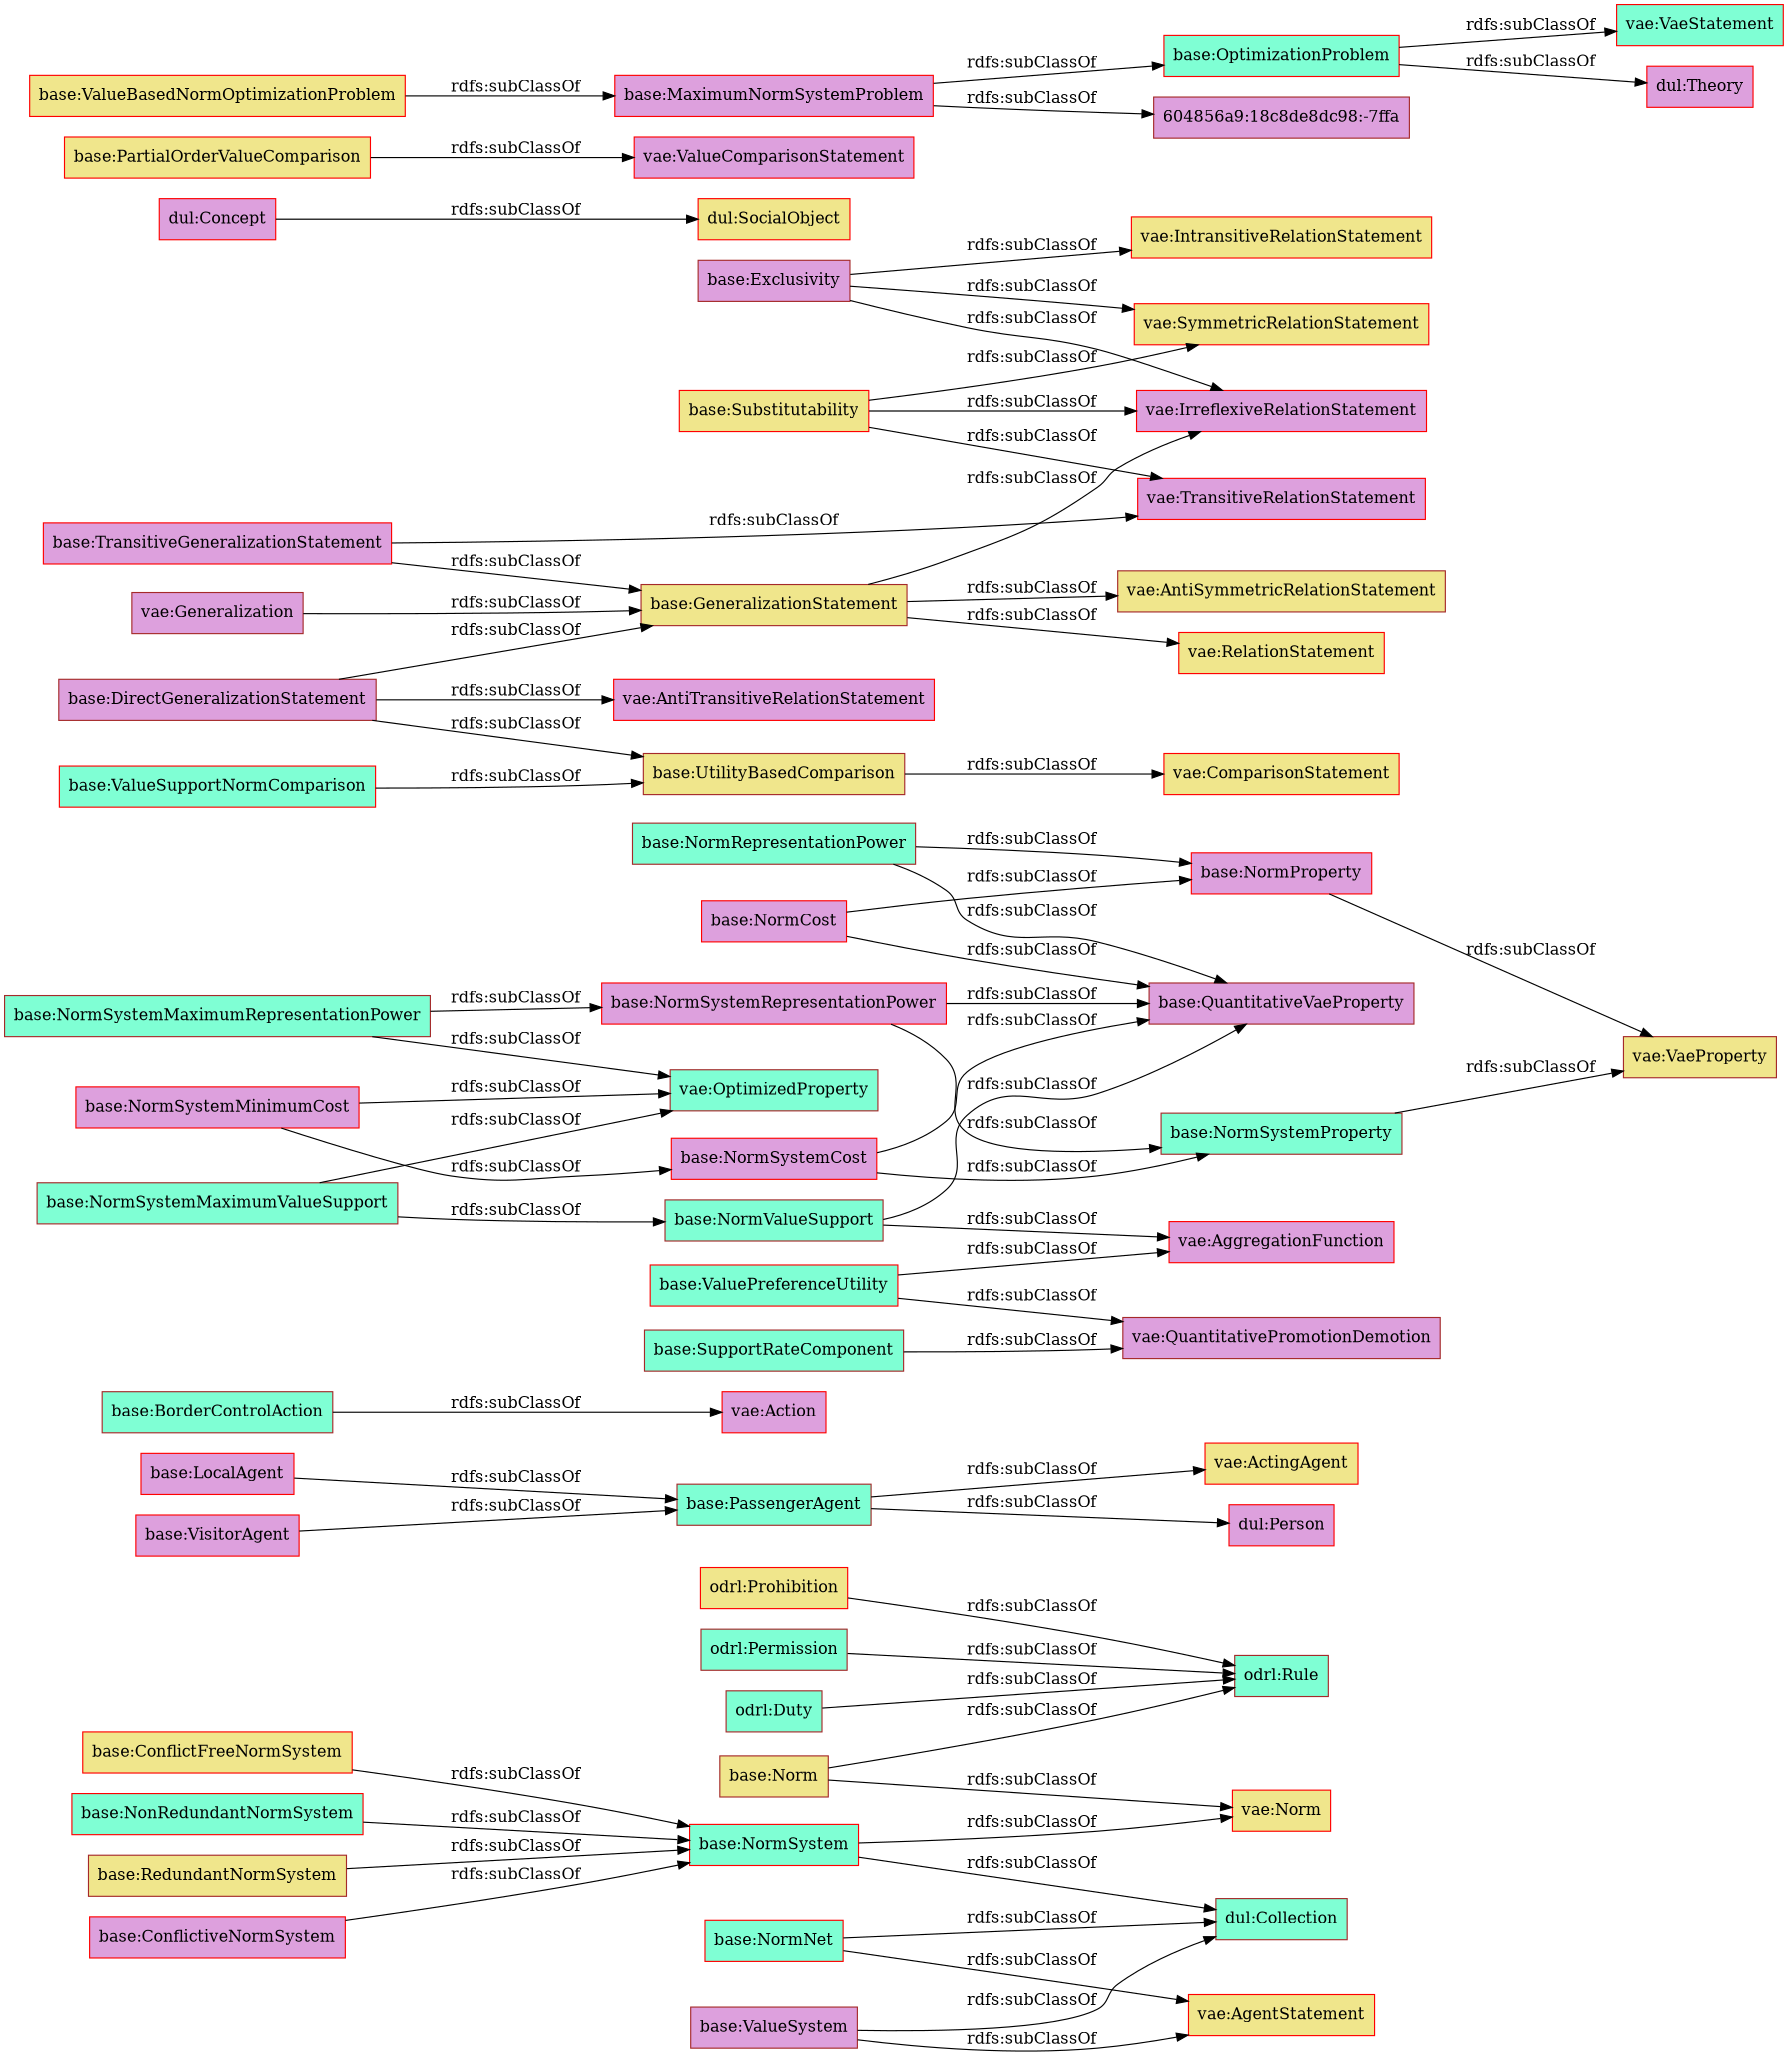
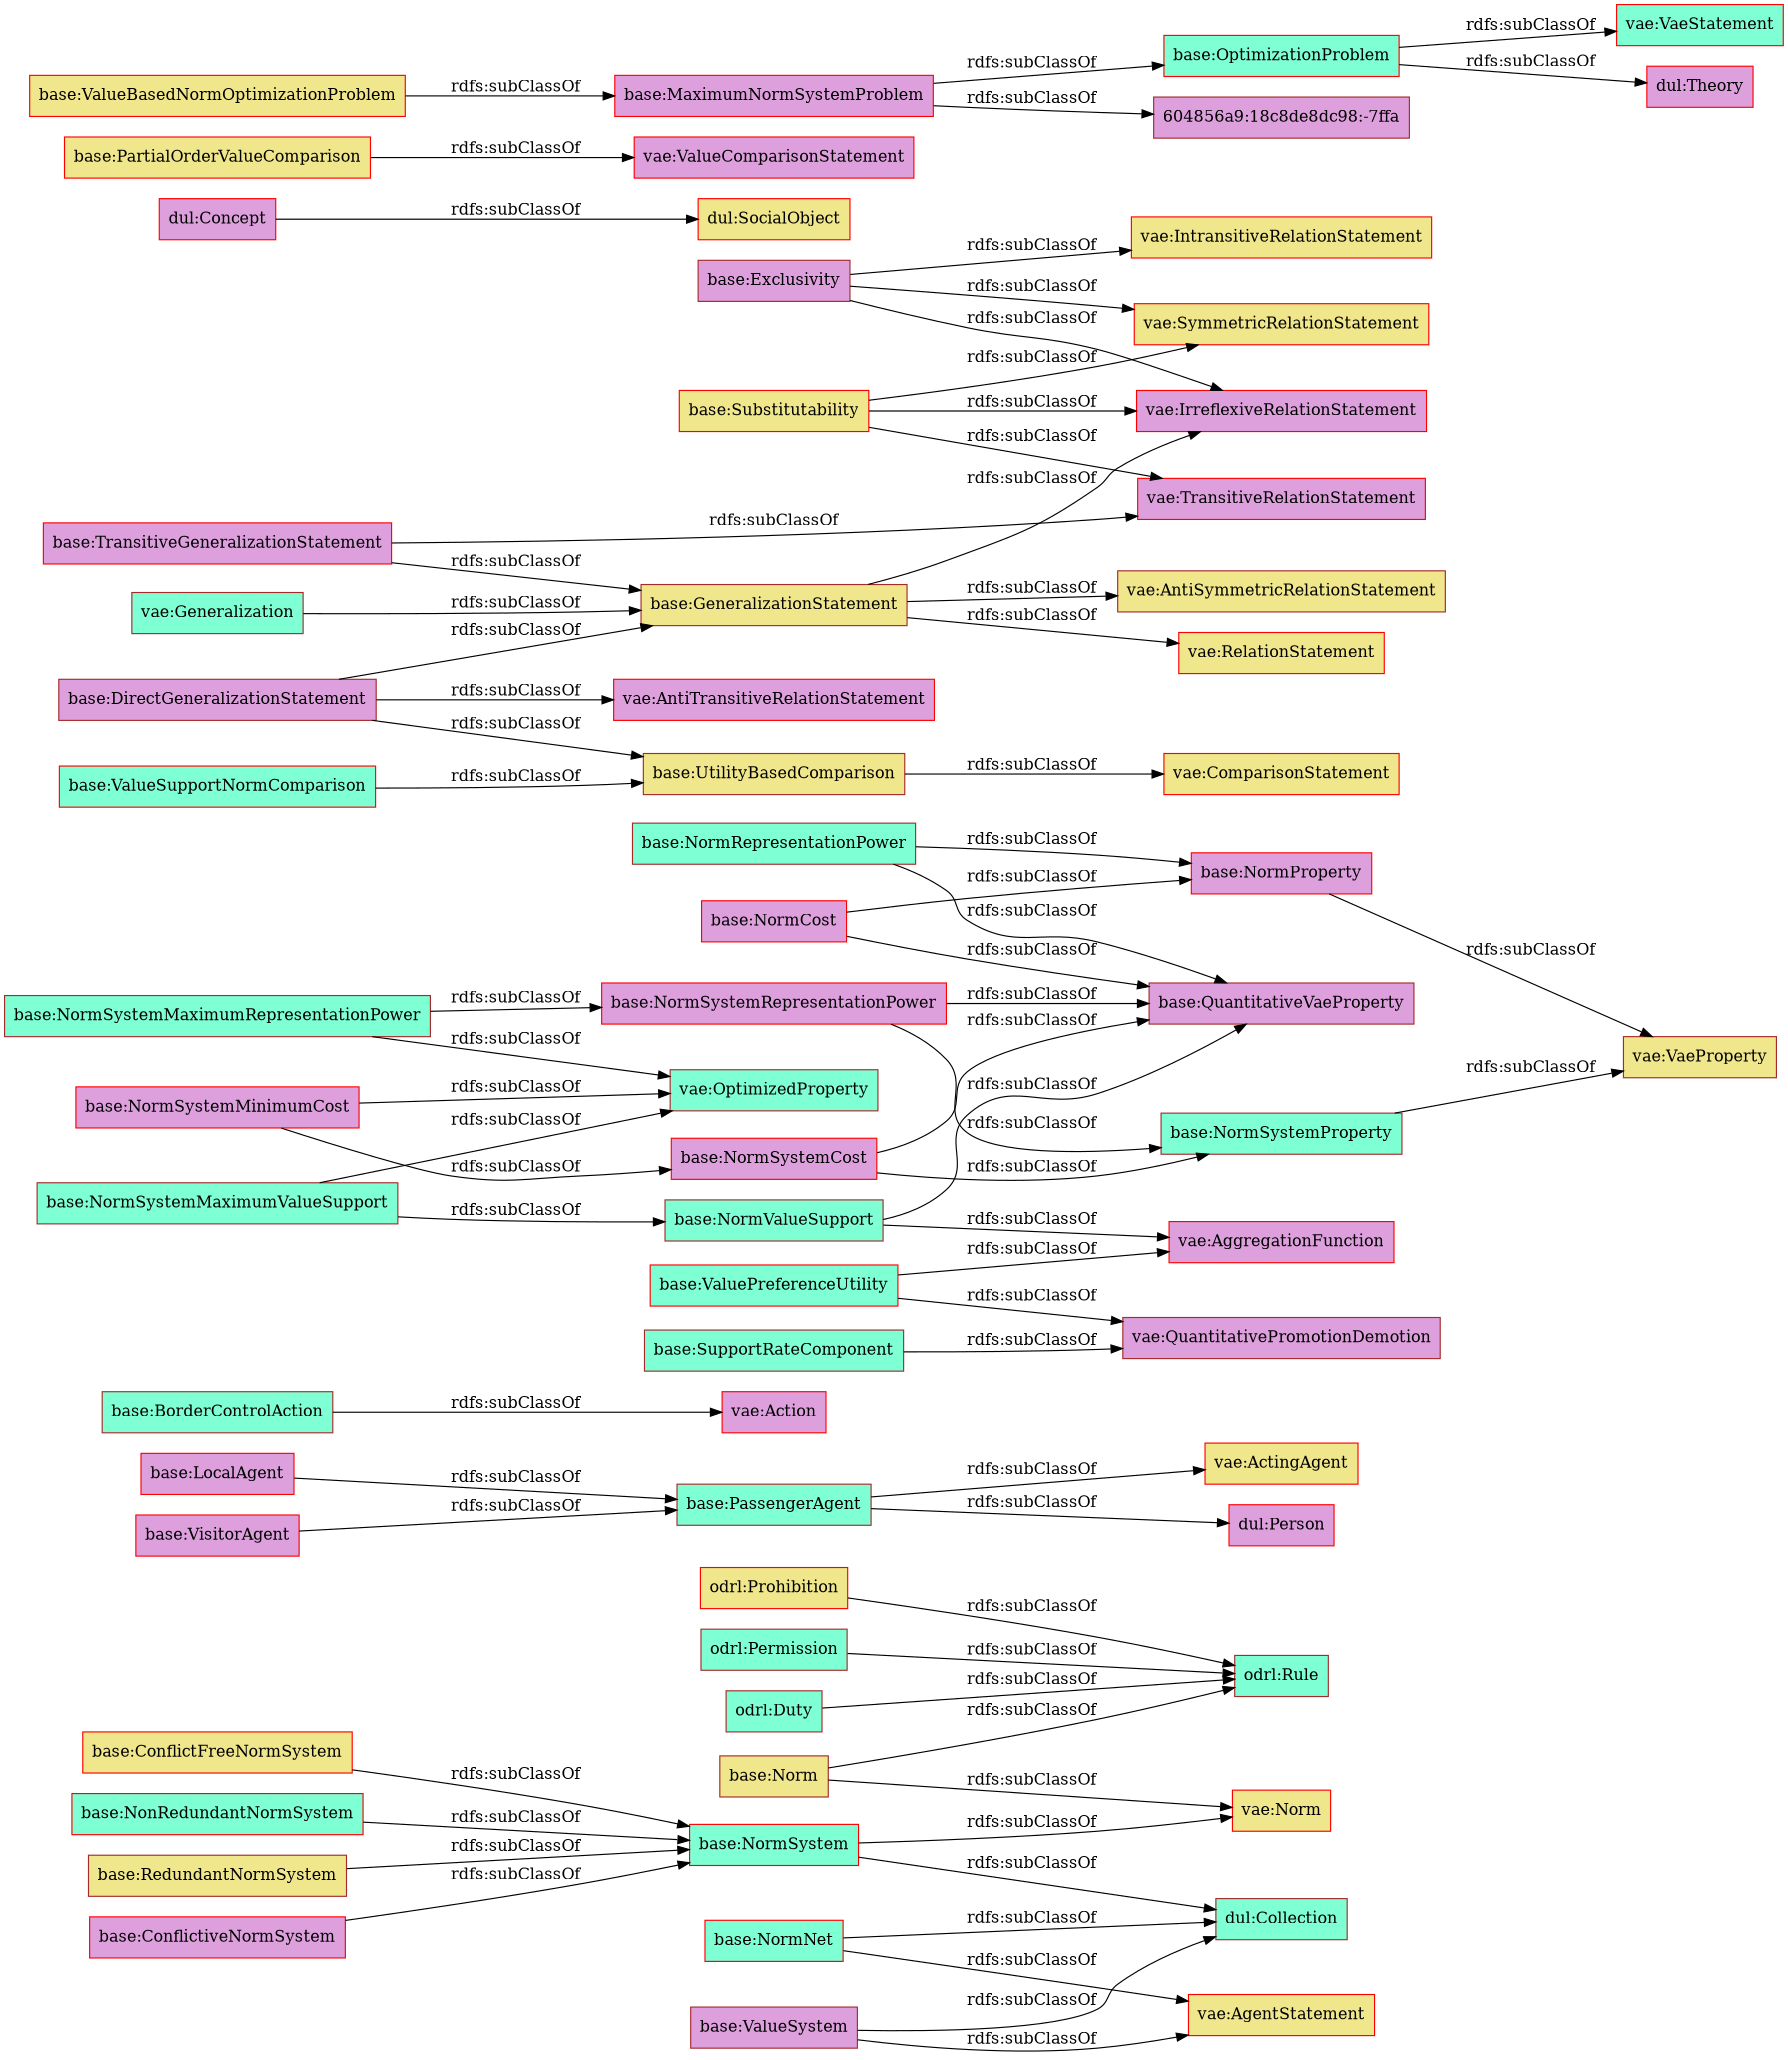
  digraph {
    rankdir=LR
    node [color=red fillcolor=plum shape=rectangle style=filled]
    "base:ConflictFreeNormSystem" [fillcolor=khaki]
    "base:NormSystem" [fillcolor=aquamarine]
    "vae:Norm" [fillcolor=khaki]
    "dul:Collection" [color=brown fillcolor=aquamarine]
    "base:PassengerAgent" [color=brown fillcolor=aquamarine]
    "base:LocalAgent"
    "vae:ActingAgent" [fillcolor=khaki]
    "dul:Person"
    "base:BorderControlAction" [color=brown fillcolor=aquamarine]
    "vae:Action"
    "base:Norm" [color=brown fillcolor=khaki]
    "odrl:Rule" [color=brown fillcolor=aquamarine]
    "base:NormSystemMinimumCost"
    "base:NormSystemCost"
    "vae:OptimizedProperty" [color=brown fillcolor=aquamarine]
    n16 [color=brown label="base:QuantitativeVaeProperty"]
    "base:NormSystemProperty" [color=brown fillcolor=aquamarine]
    "odrl:Permission" [color=brown fillcolor=aquamarine]
    "base:NormSystemMaximumValueSupport" [color=brown fillcolor=aquamarine]
    "base:NormValueSupport" [color=brown fillcolor=aquamarine]
    "vae:AggregationFunction"
    "base:NormCost"
    "base:NormProperty"
    "vae:VaeProperty" [color=brown fillcolor=khaki]
    "base:NormSystemRepresentationPower"
    "base:GeneralizationStatement" [color=brown fillcolor=khaki]
    "base:TransitiveGeneralizationStatement"
    "vae:TransitiveRelationStatement"
    "vae:IrreflexiveRelationStatement"
    "vae:RelationStatement" [fillcolor=khaki]
    "vae:AntiSymmetricRelationStatement" [color=brown fillcolor=khaki]
    "base:NormSystemMaximumRepresentationPower" [color=brown fillcolor=aquamarine]
    "base:VisitorAgent"
    "base:NormRepresentationPower" [color=brown fillcolor=aquamarine]
    "base:NonRedundantNormSystem" [fillcolor=aquamarine]
    "base:ValueSupportNormComparison" [fillcolor=aquamarine]
    "base:UtilityBasedComparison" [color=brown fillcolor=khaki]
    "vae:ComparisonStatement" [fillcolor=khaki]
    "dul:SocialObject" [fillcolor=khaki]
    "dul:Concept"
    "base:ValueSystem" [color=brown]
    "vae:AgentStatement" [fillcolor=khaki]
    "base:SupportRateComponent" [color=brown fillcolor=aquamarine]
    "vae:QuantitativePromotionDemotion" [color=brown]
    "base:NormNet" [fillcolor=aquamarine]
    "base:Exclusivity" [color=brown]
    "vae:SymmetricRelationStatement" [fillcolor=khaki]
    "vae:IntransitiveRelationStatement" [fillcolor=khaki]
    "base:PartialOrderValueComparison" [fillcolor=khaki]
    "vae:ValueComparisonStatement"
    "base:ValuePreferenceUtility" [fillcolor=aquamarine]
    "base:Substitutability" [fillcolor=khaki]
    "base:RedundantNormSystem" [color=brown fillcolor=khaki]
    "base:DirectGeneralizationStatement" [color=brown]
    "vae:AntiTransitiveRelationStatement"
    "base:ValueBasedNormOptimizationProblem" [fillcolor=khaki]
    "base:MaximumNormSystemProblem"
    "base:OptimizationProblem" [fillcolor=aquamarine]
    "604856a9:18c8de8dc98:-7ffa" [color=brown]
    "vae:VaeStatement" [fillcolor=aquamarine]
    "dul:Theory"
    "base:ConflictiveNormSystem"
    "odrl:Duty" [color=brown fillcolor=aquamarine]
    "odrl:Prohibition" [fillcolor=khaki]
-   "vae:Generalization" [color=brown]
+   "vae:Generalization" [color=brown fillcolor=aquamarine]
    "base:ConflictFreeNormSystem" -> "base:NormSystem" [label="rdfs:subClassOf"]
    "base:NormSystem" -> "vae:Norm" [label="rdfs:subClassOf"]
    "base:NormSystem" -> "dul:Collection" [label="rdfs:subClassOf"]
    "base:PassengerAgent" -> "vae:ActingAgent" [label="rdfs:subClassOf"]
    "base:PassengerAgent" -> "dul:Person" [label="rdfs:subClassOf"]
    "base:LocalAgent" -> "base:PassengerAgent" [label="rdfs:subClassOf"]
    "base:BorderControlAction" -> "vae:Action" [label="rdfs:subClassOf"]
    "base:Norm" -> "vae:Norm" [label="rdfs:subClassOf"]
    "base:Norm" -> "odrl:Rule" [label="rdfs:subClassOf"]
    "base:NormSystemMinimumCost" -> "base:NormSystemCost" [label="rdfs:subClassOf"]
    "base:NormSystemMinimumCost" -> "vae:OptimizedProperty" [label="rdfs:subClassOf"]
    "base:NormSystemCost" -> n16 [label="rdfs:subClassOf"]
    "base:NormSystemCost" -> "base:NormSystemProperty" [label="rdfs:subClassOf"]
    "base:NormSystemProperty" -> "vae:VaeProperty" [label="rdfs:subClassOf"]
    "odrl:Permission" -> "odrl:Rule" [label="rdfs:subClassOf"]
    "base:NormSystemMaximumValueSupport" -> "vae:OptimizedProperty" [label="rdfs:subClassOf"]
    "base:NormSystemMaximumValueSupport" -> "base:NormValueSupport" [label="rdfs:subClassOf"]
    "base:NormValueSupport" -> n16 [label="rdfs:subClassOf"]
    "base:NormValueSupport" -> "vae:AggregationFunction" [label="rdfs:subClassOf"]
    "base:NormCost" -> n16 [label="rdfs:subClassOf"]
    "base:NormCost" -> "base:NormProperty" [label="rdfs:subClassOf"]
    "base:NormProperty" -> "vae:VaeProperty" [label="rdfs:subClassOf"]
    "base:NormSystemRepresentationPower" -> n16 [label="rdfs:subClassOf"]
    "base:NormSystemRepresentationPower" -> "base:NormSystemProperty" [label="rdfs:subClassOf"]
    "base:GeneralizationStatement" -> "vae:IrreflexiveRelationStatement" [label="rdfs:subClassOf"]
    "base:GeneralizationStatement" -> "vae:RelationStatement" [label="rdfs:subClassOf"]
    "base:GeneralizationStatement" -> "vae:AntiSymmetricRelationStatement" [label="rdfs:subClassOf"]
    "base:TransitiveGeneralizationStatement" -> "base:GeneralizationStatement" [label="rdfs:subClassOf"]
    "base:TransitiveGeneralizationStatement" -> "vae:TransitiveRelationStatement" [label="rdfs:subClassOf"]
    "base:NormSystemMaximumRepresentationPower" -> "vae:OptimizedProperty" [label="rdfs:subClassOf"]
    "base:NormSystemMaximumRepresentationPower" -> "base:NormSystemRepresentationPower" [label="rdfs:subClassOf"]
    "base:VisitorAgent" -> "base:PassengerAgent" [label="rdfs:subClassOf"]
    "base:NormRepresentationPower" -> n16 [label="rdfs:subClassOf"]
    "base:NormRepresentationPower" -> "base:NormProperty" [label="rdfs:subClassOf"]
    "base:NonRedundantNormSystem" -> "base:NormSystem" [label="rdfs:subClassOf"]
    "base:ValueSupportNormComparison" -> "base:UtilityBasedComparison" [label="rdfs:subClassOf"]
    "base:UtilityBasedComparison" -> "vae:ComparisonStatement" [label="rdfs:subClassOf"]
    "dul:Concept" -> "dul:SocialObject" [label="rdfs:subClassOf"]
    "base:ValueSystem" -> "dul:Collection" [label="rdfs:subClassOf"]
    "base:ValueSystem" -> "vae:AgentStatement" [label="rdfs:subClassOf"]
    "base:SupportRateComponent" -> "vae:QuantitativePromotionDemotion" [label="rdfs:subClassOf"]
    "base:NormNet" -> "dul:Collection" [label="rdfs:subClassOf"]
    "base:NormNet" -> "vae:AgentStatement" [label="rdfs:subClassOf"]
    "base:Exclusivity" -> "vae:IrreflexiveRelationStatement" [label="rdfs:subClassOf"]
    "base:Exclusivity" -> "vae:SymmetricRelationStatement" [label="rdfs:subClassOf"]
    "base:Exclusivity" -> "vae:IntransitiveRelationStatement" [label="rdfs:subClassOf"]
    "base:PartialOrderValueComparison" -> "vae:ValueComparisonStatement" [label="rdfs:subClassOf"]
    "base:ValuePreferenceUtility" -> "vae:AggregationFunction" [label="rdfs:subClassOf"]
    "base:ValuePreferenceUtility" -> "vae:QuantitativePromotionDemotion" [label="rdfs:subClassOf"]
    "base:Substitutability" -> "vae:TransitiveRelationStatement" [label="rdfs:subClassOf"]
    "base:Substitutability" -> "vae:IrreflexiveRelationStatement" [label="rdfs:subClassOf"]
    "base:Substitutability" -> "vae:SymmetricRelationStatement" [label="rdfs:subClassOf"]
    "base:RedundantNormSystem" -> "base:NormSystem" [label="rdfs:subClassOf"]
    "base:DirectGeneralizationStatement" -> "base:GeneralizationStatement" [label="rdfs:subClassOf"]
    "base:DirectGeneralizationStatement" -> "base:UtilityBasedComparison" [label="rdfs:subClassOf"]
    "base:DirectGeneralizationStatement" -> "vae:AntiTransitiveRelationStatement" [label="rdfs:subClassOf"]
    "base:ValueBasedNormOptimizationProblem" -> "base:MaximumNormSystemProblem" [label="rdfs:subClassOf"]
    "base:MaximumNormSystemProblem" -> "base:OptimizationProblem" [label="rdfs:subClassOf"]
    "base:MaximumNormSystemProblem" -> "604856a9:18c8de8dc98:-7ffa" [label="rdfs:subClassOf"]
    "base:OptimizationProblem" -> "vae:VaeStatement" [label="rdfs:subClassOf"]
    "base:OptimizationProblem" -> "dul:Theory" [label="rdfs:subClassOf"]
    "base:ConflictiveNormSystem" -> "base:NormSystem" [label="rdfs:subClassOf"]
    "odrl:Duty" -> "odrl:Rule" [label="rdfs:subClassOf"]
    "odrl:Prohibition" -> "odrl:Rule" [label="rdfs:subClassOf"]
    "vae:Generalization" -> "base:GeneralizationStatement" [label="rdfs:subClassOf"]
  }
